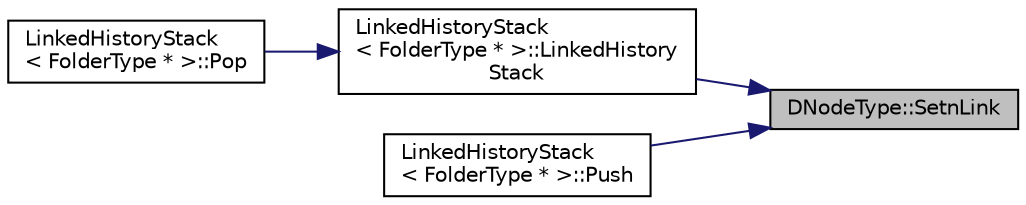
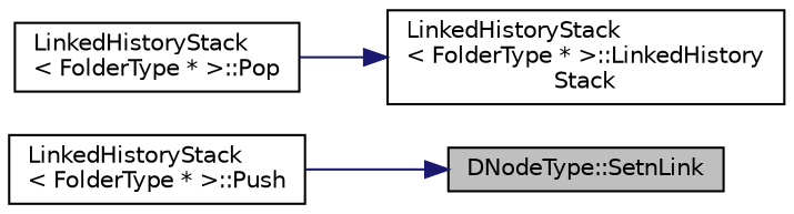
  digraph {
    rankdir=RL
    node [color=black fillcolor=white fontname=Helvetica fontsize=10 shape=record style=filled]
    edge [color=midnightblue dir=back fontname=Helvetica fontsize=10 labelfontname=Helvetica labelfontsize=10 style=solid]
    n1 [fillcolor=grey75 fontcolor=black height=0.2 label="DNodeType::SetnLink" width=0.4]
    n2 [height=0.2 label="LinkedHistoryStack\l\< FolderType * \>::LinkedHistory\lStack" width=0.4]
    n3 [height=0.2 label="LinkedHistoryStack\l\< FolderType * \>::Push" width=0.4]
    n4 [height=0.2 label="LinkedHistoryStack\l\< FolderType * \>::Pop" width=0.4]
-   n1 -> n2
    n1 -> n3
    n2 -> n4
  }
